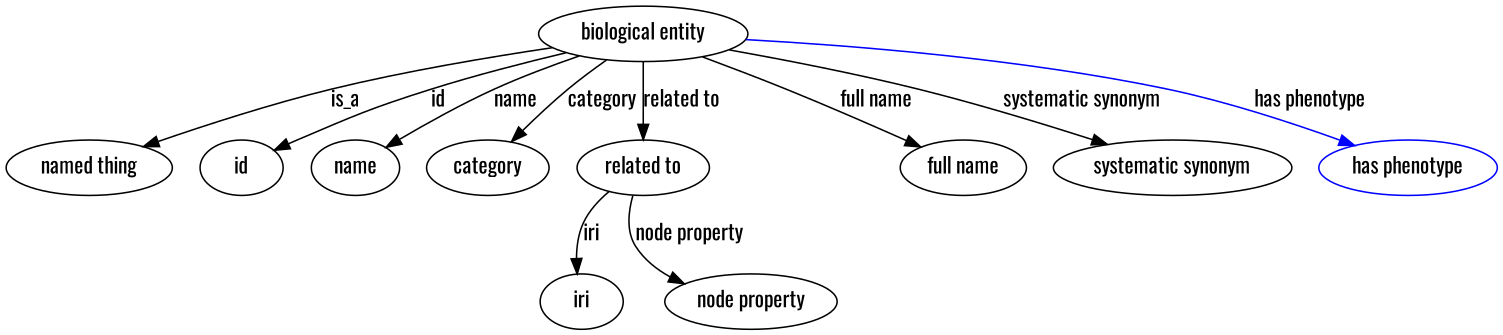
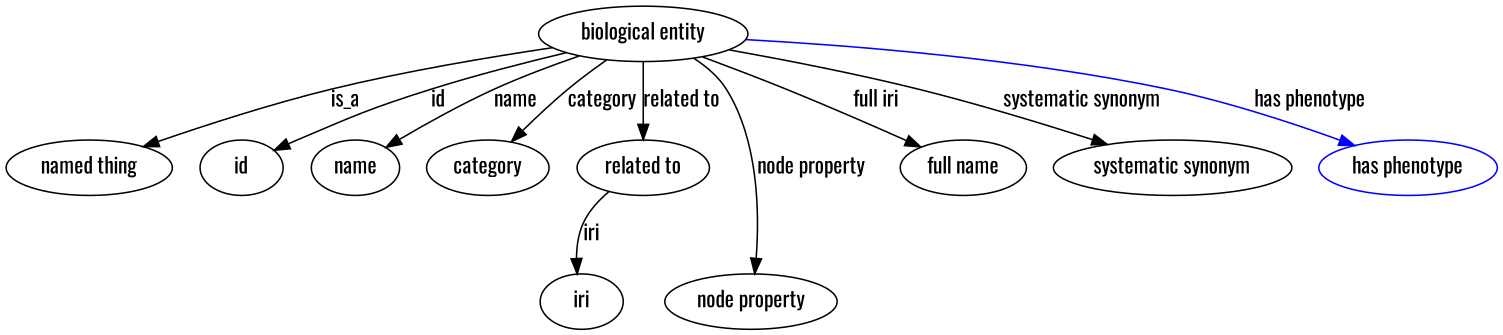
  digraph {
    fontname=Oswald
    node [fontname=Oswald color=black]
    edge [fontname=Oswald color=black style=solid]
    n1 [height=0.5 label="biological entity" width=1.884 color=""]
    "named thing" [height=0.5 width=1.5019 color=""]
    id [height=0.5 width=0.75]
    name [height=0.5 width=0.75]
    category [height=0.5 width=0.75]
    "related to" [height=0.5 width=0.75]
    "node property" [height=0.5 width=0.75]
    "full name" [height=0.5 width=0.75]
    "systematic synonym" [height=0.5 width=0.75]
    "has phenotype" [color=blue height=0.5 width=0.75]
    iri [height=0.5 width=0.75]
    n1 -> "named thing" [label=is_a color="" style=""]
    n1 -> id [label=id]
    n1 -> name [label=name]
    n1 -> category [label=category]
    n1 -> "related to" [label="related to"]
-   "related to" -> "node property" [label="node property"]
-   n1 -> "full name" [label="full name"]
+   n1 -> "node property" [label="node property"]
+   n1 -> "full name" [label="full iri"]
    n1 -> "systematic synonym" [label="systematic synonym"]
    n1 -> "has phenotype" [color=blue label="has phenotype"]
    "related to" -> iri [label=iri]
  }
